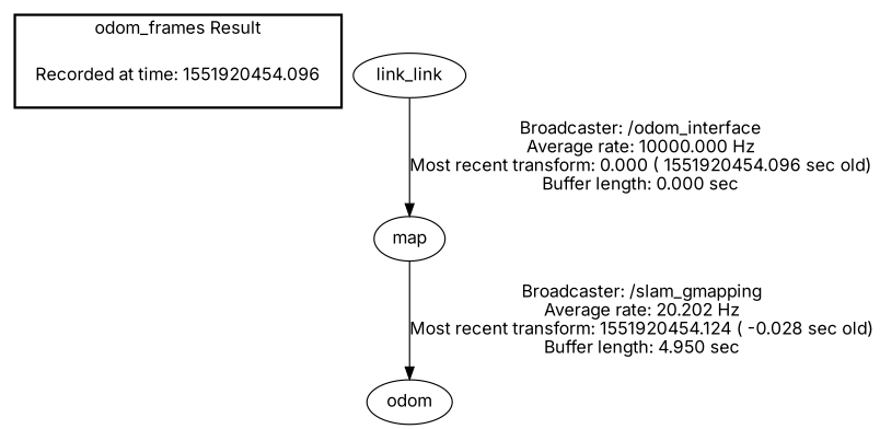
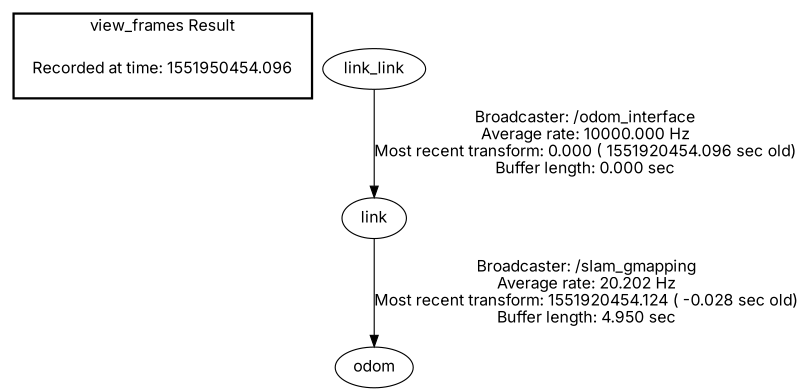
  digraph {
    fontname=Inter
    node [fontname=Inter]
    edge [fontname=Inter]
-   "Recorded at time: 1551920454.096" [shape=plaintext]
+   "Recorded at time: 1551920454.096" [shape=plaintext label="Recorded at time: 1551950454.096"]
    n2 [label=link_link]
-   map
+   map [label=link]
    odom
    subgraph cluster_1 {
      color=black
-     label="odom_frames Result"
+     label="view_frames Result"
      style=bold
      "Recorded at time: 1551920454.096"
    }
    n2 -> map [label="Broadcaster: /odom_interface\nAverage rate: 10000.000 Hz\nMost recent transform: 0.000 ( 1551920454.096 sec old)\nBuffer length: 0.000 sec\n"]
    map -> odom [label="Broadcaster: /slam_gmapping\nAverage rate: 20.202 Hz\nMost recent transform: 1551920454.124 ( -0.028 sec old)\nBuffer length: 4.950 sec\n"]
  }
